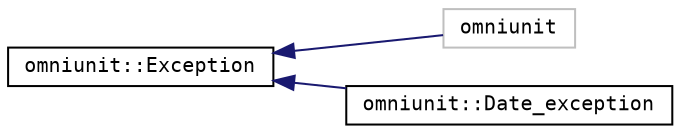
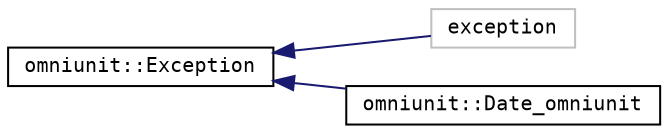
  digraph {
    fontname="DejaVu Sans Mono"
    rankdir=LR
    node [color=black fillcolor=white fontname="DejaVu Sans Mono" fontsize=10 shape=record style=filled]
    edge [color=midnightblue dir=back fontname="DejaVu Sans Mono" fontsize=10 labelfontname=Helvetica labelfontsize=10 style=solid]
-   n1 [color=grey75 height=0.2 label=omniunit width=0.4]
+   n1 [color=grey75 height=0.2 label=exception width=0.4]
    n2 [height=0.2 label="omniunit::Exception" width=0.4]
-   n3 [height=0.2 label="omniunit::Date_exception" width=0.4]
+   n3 [height=0.2 label="omniunit::Date_omniunit" width=0.4]
    n2 -> n1
    n2 -> n3
  }
